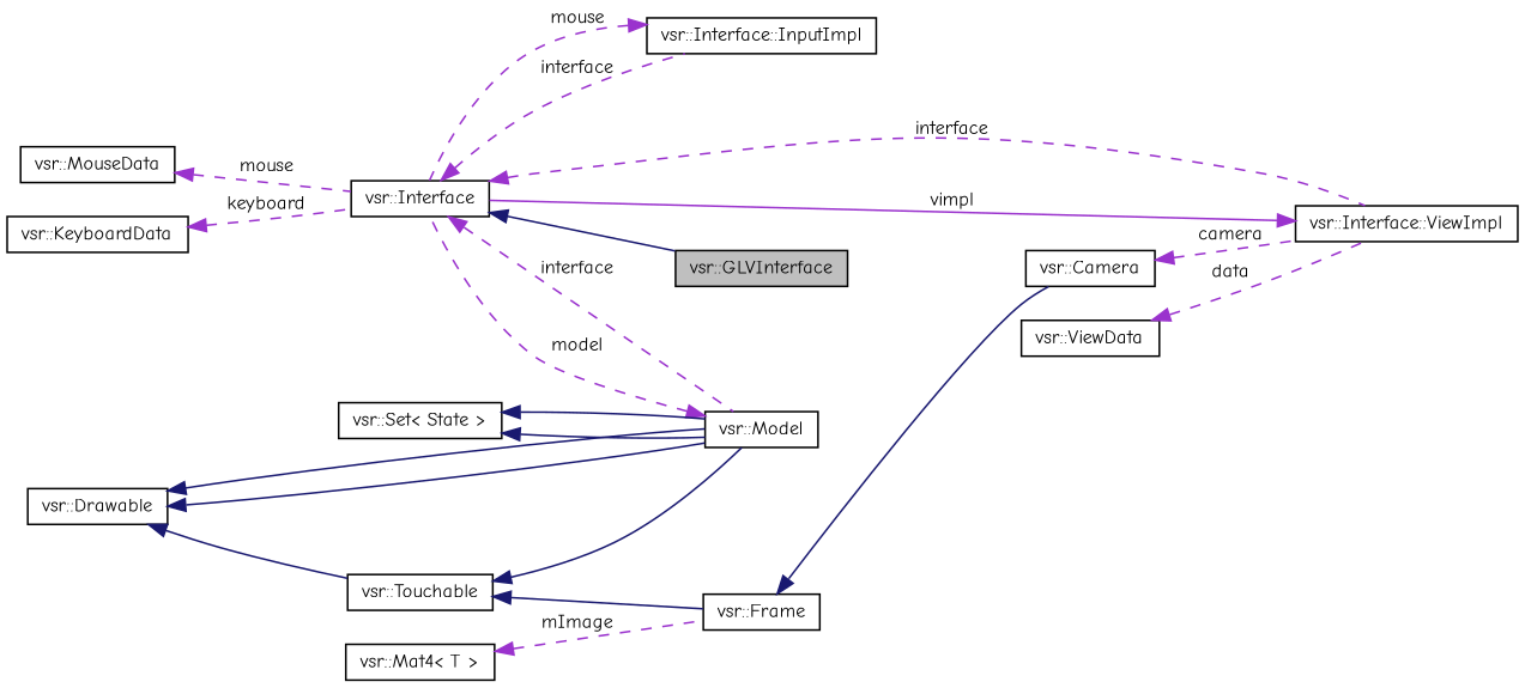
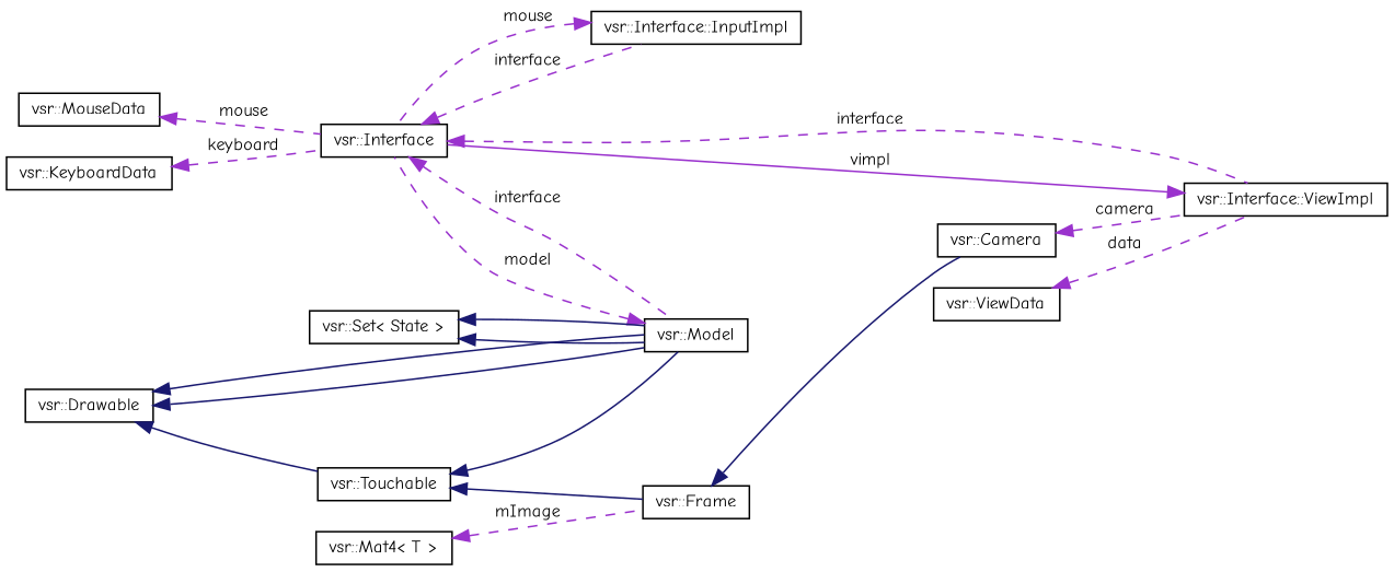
  digraph {
    fontname="Comic Neue"
    rankdir=LR
    node [color=black fillcolor=white fontname="Comic Neue" fontsize=11 shape=record style=filled]
    edge [color=darkorchid3 dir=back fontname="Comic Neue" fontsize=11 labelfontname=Helvetica labelfontsize=11 style=solid]
-   n1 [fillcolor=grey75 fontcolor=black height=0.2 label="vsr::GLVInterface" width=0.4]
    n2 [height=0.2 label="vsr::Interface" width=0.4]
    n3 [height=0.2 label="vsr::Interface::InputImpl" width=0.4]
    n4 [height=0.2 label="vsr::Model" width=0.4]
    n5 [height=0.2 label="vsr::Interface::ViewImpl" width=0.4]
    n6 [height=0.2 label="vsr::MouseData" width=0.4]
    n7 [height=0.2 label="vsr::KeyboardData" width=0.4]
    n8 [height=0.2 label="vsr::Set\< State \>" width=0.4]
    n9 [height=0.2 label="vsr::Drawable" width=0.4]
    n10 [height=0.2 label="vsr::Touchable" width=0.4]
    n11 [height=0.2 label="vsr::Frame" width=0.4]
    n12 [height=0.2 label="vsr::Camera" width=0.4]
    n13 [height=0.2 label="vsr::Mat4\< T \>" width=0.4]
    n14 [height=0.2 label="vsr::ViewData" width=0.4]
-   n2 -> n1 [color=midnightblue]
    n2 -> n3 [label=" interface" style=dashed]
    n2 -> n4 [label=" interface" style=dashed]
    n2 -> n5 [label=" interface" style=dashed]
    n3 -> n2 [label=" mouse" style=dashed]
    n4 -> n2 [label=" model" style=dashed]
    n5 -> n2 [label=" vimpl"]
    n6 -> n2 [label=" mouse" style=dashed]
    n7 -> n2 [label=" keyboard" style=dashed]
    n8 -> n4 [color=midnightblue]
    n8 -> n4 [color=midnightblue]
    n9 -> n4 [color=midnightblue]
    n9 -> n4 [color=midnightblue]
    n9 -> n10 [color=midnightblue]
    n10 -> n4 [color=midnightblue]
    n10 -> n11 [color=midnightblue]
    n11 -> n12 [color=midnightblue]
    n12 -> n5 [label=" camera" style=dashed]
    n13 -> n11 [label=" mImage" style=dashed]
    n14 -> n5 [label=" data" style=dashed]
  }
